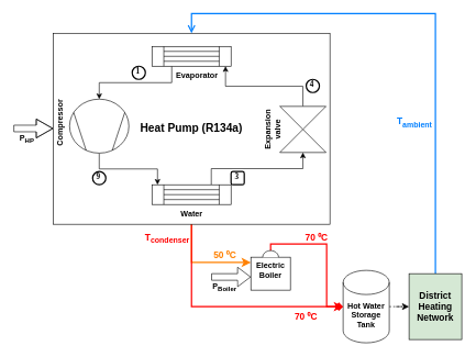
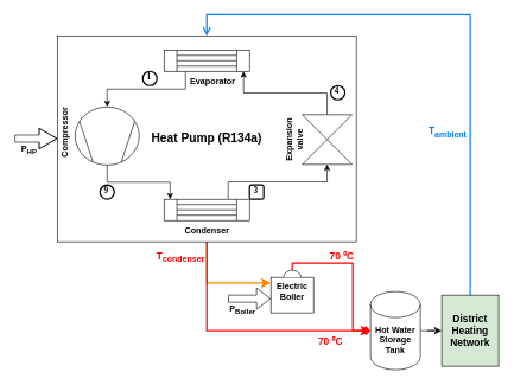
  <mxCell id="0" />
  <mxCell id="1" parent="0" />
  <mxCell id="2" style="edgeStyle=orthogonalEdgeStyle;rounded=0;orthogonalLoop=1;jettySize=auto;html=1;exitX=0.5;exitY=1;exitDx=0;exitDy=0;entryX=0;entryY=0.3;entryDx=0;entryDy=0;entryPerimeter=0;startSize=8;endSize=8;strokeWidth=2;strokeColor=#FF8000;" edge="1" parent="1" source="5" target="13"><mxGeometry relative="1" as="geometry" /></mxCell>
  <mxCell id="3" style="edgeStyle=orthogonalEdgeStyle;rounded=0;orthogonalLoop=1;jettySize=auto;html=1;exitX=0.5;exitY=1;exitDx=0;exitDy=0;entryX=0;entryY=0.5;entryDx=0;entryDy=0;entryPerimeter=0;startSize=8;endSize=8;strokeWidth=2;strokeColor=#FF0000;endArrow=diamond;" edge="1" parent="1" source="5" target="11"><mxGeometry relative="1" as="geometry" /></mxCell>
  <mxCell id="4" value="&lt;b style=&quot;font-size: 14px&quot;&gt;&lt;font color=&quot;#ff0000&quot;&gt;T&lt;sub&gt;condenser&lt;/sub&gt;&lt;/font&gt;&lt;/b&gt;" style="edgeLabel;html=1;align=center;verticalAlign=middle;resizable=0;points=[];spacingRight=5;" vertex="1" connectable="0" parent="3"><mxGeometry x="-0.906" y="1" relative="1" as="geometry"><mxPoint x="-36" y="3.61" as="offset" /></mxGeometry></mxCell>
  <mxCell id="5" value="&lt;b&gt;&lt;font style=&quot;font-size: 17px&quot;&gt;Heat Pump (R134a)&lt;/font&gt;&lt;/b&gt;" style="rounded=0;whiteSpace=wrap;html=1;strokeColor=#000000;align=center;fillColor=none;imageAspect=0;" vertex="1" parent="1"><mxGeometry x="80" y="50" width="420" height="290" as="geometry" /></mxCell>
  <mxCell id="6" style="edgeStyle=orthogonalEdgeStyle;rounded=0;orthogonalLoop=1;jettySize=auto;html=1;exitX=0.25;exitY=1;exitDx=0;exitDy=0;exitPerimeter=0;entryX=0;entryY=0.5;entryDx=0;entryDy=0;entryPerimeter=0;strokeWidth=1;" edge="1" parent="1" source="7" target="18"><mxGeometry relative="1" as="geometry" /></mxCell>
  <mxCell id="7" value="Evaporator" style="shape=mxgraph.pid.heat_exchangers.heat_exchanger_(straight_tubes);html=1;align=center;verticalLabelPosition=bottom;verticalAlign=top;dashed=0;fontStyle=1;spacingRight=-15;" parent="1" vertex="1"><mxGeometry x="230" y="70" width="120" height="30" as="geometry" /></mxCell>
  <mxCell id="8" style="edgeStyle=orthogonalEdgeStyle;rounded=0;orthogonalLoop=1;jettySize=auto;html=1;exitX=0.75;exitY=0;exitDx=0;exitDy=0;exitPerimeter=0;entryX=0.5;entryY=1;entryDx=0;entryDy=0;strokeWidth=1;" edge="1" parent="1" source="9" target="20"><mxGeometry relative="1" as="geometry" /></mxCell>
- <mxCell id="9" value="Water" style="shape=mxgraph.pid.heat_exchangers.heat_exchanger_(straight_tubes);html=1;align=center;verticalLabelPosition=bottom;verticalAlign=top;dashed=0;fontStyle=1" parent="1" vertex="1"><mxGeometry x="230" y="280" width="120" height="30" as="geometry" /></mxCell>
- <mxCell id="10" value="" style="edgeStyle=orthogonalEdgeStyle;rounded=0;orthogonalLoop=1;jettySize=auto;html=1;startSize=8;endSize=8;strokeWidth=1;dashed=1;" edge="1" parent="1" source="11" target="16"><mxGeometry relative="1" as="geometry" /></mxCell>
+ <mxCell id="9" value="Condenser" style="shape=mxgraph.pid.heat_exchangers.heat_exchanger_(straight_tubes);html=1;align=center;verticalLabelPosition=bottom;verticalAlign=top;dashed=0;fontStyle=1" parent="1" vertex="1"><mxGeometry x="230" y="280" width="120" height="30" as="geometry" /></mxCell>
+ <mxCell id="10" value="" style="edgeStyle=orthogonalEdgeStyle;rounded=0;orthogonalLoop=1;jettySize=auto;html=1;startSize=8;endSize=8;strokeWidth=1;" edge="1" parent="1" source="11" target="16"><mxGeometry relative="1" as="geometry" /></mxCell>
  <mxCell id="11" value="&lt;font style=&quot;font-size: 12px&quot;&gt;Hot Water Storage Tank&lt;/font&gt;" style="strokeWidth=1;html=1;shape=mxgraph.flowchart.database;whiteSpace=wrap;fontStyle=1;spacingBottom=-26;" parent="1" vertex="1"><mxGeometry x="520" y="410" width="70" height="110" as="geometry" /></mxCell>
  <mxCell id="12" style="edgeStyle=orthogonalEdgeStyle;rounded=0;orthogonalLoop=1;jettySize=auto;html=1;exitX=0.5;exitY=0;exitDx=0;exitDy=0;exitPerimeter=0;entryX=0;entryY=0.5;entryDx=0;entryDy=0;entryPerimeter=0;startSize=8;endSize=8;strokeWidth=2;strokeColor=#FF0000;" edge="1" parent="1" source="13" target="11"><mxGeometry relative="1" as="geometry"><Array as="points"><mxPoint x="415" y="370" /><mxPoint x="495" y="370" /><mxPoint x="495" y="460" /></Array></mxGeometry></mxCell>
  <mxCell id="13" value="&lt;font style=&quot;font-size: 12px&quot;&gt;Electric Boiler&lt;/font&gt;" style="verticalLabelPosition=middle;outlineConnect=0;align=center;dashed=0;html=1;verticalAlign=middle;shape=mxgraph.pid.misc.boiler_(dome);labelPosition=center;fontStyle=1;whiteSpace=wrap;" parent="1" vertex="1"><mxGeometry x="380" y="380" width="60" height="60" as="geometry" /></mxCell>
  <mxCell id="14" style="edgeStyle=orthogonalEdgeStyle;rounded=0;orthogonalLoop=1;jettySize=auto;html=1;exitX=0.5;exitY=0;exitDx=0;exitDy=0;entryX=0.5;entryY=0;entryDx=0;entryDy=0;startSize=8;endSize=8;strokeWidth=2;labelPosition=left;verticalLabelPosition=middle;align=right;verticalAlign=middle;strokeColor=#007FFF;endArrow=open;" edge="1" parent="1" source="16" target="5"><mxGeometry relative="1" as="geometry"><Array as="points"><mxPoint x="660" y="20" /><mxPoint x="290" y="20" /></Array></mxGeometry></mxCell>
  <mxCell id="15" value="&lt;font style=&quot;font-size: 14px&quot; color=&quot;#007fff&quot;&gt;&lt;b&gt;T&lt;sub&gt;ambient&lt;/sub&gt;&lt;/b&gt;&lt;/font&gt;" style="edgeLabel;html=1;align=center;verticalAlign=middle;resizable=0;points=[];spacingRight=6;" vertex="1" connectable="0" parent="14"><mxGeometry x="-0.419" y="5" relative="1" as="geometry"><mxPoint x="-25" y="0.44" as="offset" /></mxGeometry></mxCell>
  <mxCell id="16" value="&lt;font style=&quot;font-size: 14px&quot;&gt;District Heating Network&lt;/font&gt;" style="whiteSpace=wrap;html=1;fontStyle=1;fillColor=#d5e8d4;" parent="1" vertex="1"><mxGeometry x="620" y="415" width="80" height="100" as="geometry" /></mxCell>
  <mxCell id="17" style="edgeStyle=orthogonalEdgeStyle;rounded=0;orthogonalLoop=1;jettySize=auto;html=1;exitX=1;exitY=0.5;exitDx=0;exitDy=0;exitPerimeter=0;entryX=0.07;entryY=0;entryDx=0;entryDy=0;entryPerimeter=0;strokeWidth=1;" edge="1" parent="1" source="18" target="9"><mxGeometry relative="1" as="geometry" /></mxCell>
  <mxCell id="18" value="Compressor" style="shape=mxgraph.pid.compressors_-_iso.compressor,_vacuum_pump;html=1;align=right;verticalLabelPosition=middle;verticalAlign=middle;dashed=0;direction=south;fontStyle=1;labelPosition=left;horizontal=0;spacingRight=0;spacingBottom=-61;" parent="1" vertex="1"><mxGeometry x="105" y="150" width="90" height="82" as="geometry" /></mxCell>
  <mxCell id="19" style="edgeStyle=orthogonalEdgeStyle;rounded=0;orthogonalLoop=1;jettySize=auto;html=1;exitX=0.5;exitY=0;exitDx=0;exitDy=0;entryX=0.93;entryY=1;entryDx=0;entryDy=0;entryPerimeter=0;strokeWidth=1;" edge="1" parent="1" source="20" target="7"><mxGeometry relative="1" as="geometry" /></mxCell>
  <mxCell id="20" value="Expansion valve" style="shape=collate;whiteSpace=wrap;html=1;labelPosition=left;verticalLabelPosition=middle;align=center;verticalAlign=middle;fontStyle=1;horizontal=0;spacingBottom=-48;" parent="1" vertex="1"><mxGeometry x="424" y="161" width="70" height="70" as="geometry" /></mxCell>
  <mxCell id="21" value="1" style="ellipse;whiteSpace=wrap;html=1;aspect=fixed;strokeWidth=2;fontFamily=Tahoma;spacingBottom=4;spacingRight=2;fontStyle=1" parent="1" vertex="1"><mxGeometry x="200" y="100" width="20" height="20" as="geometry" /></mxCell>
  <mxCell id="22" value="9" style="ellipse;whiteSpace=wrap;html=1;aspect=fixed;strokeWidth=2;fontFamily=Tahoma;spacingBottom=4;spacingRight=2;fontStyle=1" parent="1" vertex="1"><mxGeometry x="140" y="260" width="20" height="20" as="geometry" /></mxCell>
  <mxCell id="23" value="3" style="whiteSpace=wrap;html=1;aspect=fixed;strokeWidth=2;fontFamily=Tahoma;spacingBottom=4;spacingRight=2;fontStyle=1;rounded=1;" parent="1" vertex="1"><mxGeometry x="350" y="260" width="20" height="20" as="geometry" /></mxCell>
  <mxCell id="24" value="4" style="ellipse;whiteSpace=wrap;html=1;aspect=fixed;strokeWidth=2;fontFamily=Tahoma;spacingBottom=4;spacingRight=2;fontStyle=1" parent="1" vertex="1"><mxGeometry x="464" y="120" width="20" height="20" as="geometry" /></mxCell>
  <mxCell id="25" value="&lt;font style=&quot;font-size: 12px&quot;&gt;P&lt;sub&gt;HP&lt;/sub&gt;&lt;/font&gt;" style="shape=flexArrow;endArrow=classic;html=1;labelPosition=center;verticalLabelPosition=bottom;align=center;verticalAlign=top;fontStyle=1;strokeWidth=1;endWidth=17.674;endSize=8;startSize=8;" parent="1" edge="1"><mxGeometry y="-10" width="50" height="50" relative="1" as="geometry"><mxPoint x="20" y="194.58" as="sourcePoint" /><mxPoint x="80" y="194.58" as="targetPoint" /><Array as="points"><mxPoint x="50" y="194.58" /></Array><mxPoint x="-10" y="-10" as="offset" /></mxGeometry></mxCell>
  <mxCell id="26" value="&lt;font style=&quot;font-size: 12px&quot;&gt;P&lt;sub&gt;Boiler&lt;/sub&gt;&lt;/font&gt;" style="shape=flexArrow;endArrow=classic;html=1;labelPosition=center;verticalLabelPosition=bottom;align=center;verticalAlign=top;fontStyle=1;endWidth=18.605;endSize=6.202;" parent="1" edge="1"><mxGeometry x="-0.333" width="50" height="50" relative="1" as="geometry"><mxPoint x="320" y="420" as="sourcePoint" /><mxPoint x="380" y="420" as="targetPoint" /><Array as="points" /><mxPoint as="offset" /></mxGeometry></mxCell>
  <mxCell id="27" value="&lt;b&gt;&lt;font style=&quot;font-size: 14px&quot; color=&quot;#ff0000&quot;&gt;70&amp;nbsp;⁰C&lt;/font&gt;&lt;/b&gt;" style="text;html=1;strokeColor=none;fillColor=none;align=center;verticalAlign=middle;whiteSpace=wrap;rounded=0;" vertex="1" parent="1"><mxGeometry x="460" y="350" width="40" height="20" as="geometry" /></mxCell>
- <mxCell id="28" value="&lt;b&gt;&lt;font style=&quot;font-size: 14px&quot; color=&quot;#ff8000&quot;&gt;50&amp;nbsp;⁰C&lt;/font&gt;&lt;/b&gt;" style="text;html=1;strokeColor=none;fillColor=none;align=center;verticalAlign=middle;whiteSpace=wrap;rounded=0;" vertex="1" parent="1"><mxGeometry x="321" y="377" width="40" height="20" as="geometry" /></mxCell>
  <mxCell id="29" value="&lt;b&gt;&lt;font style=&quot;font-size: 14px&quot; color=&quot;#ff0000&quot;&gt;70&amp;nbsp;⁰C&lt;/font&gt;&lt;/b&gt;" style="text;html=1;strokeColor=none;fillColor=none;align=center;verticalAlign=middle;whiteSpace=wrap;rounded=0;" vertex="1" parent="1"><mxGeometry x="444" y="470" width="40" height="20" as="geometry" /></mxCell>
